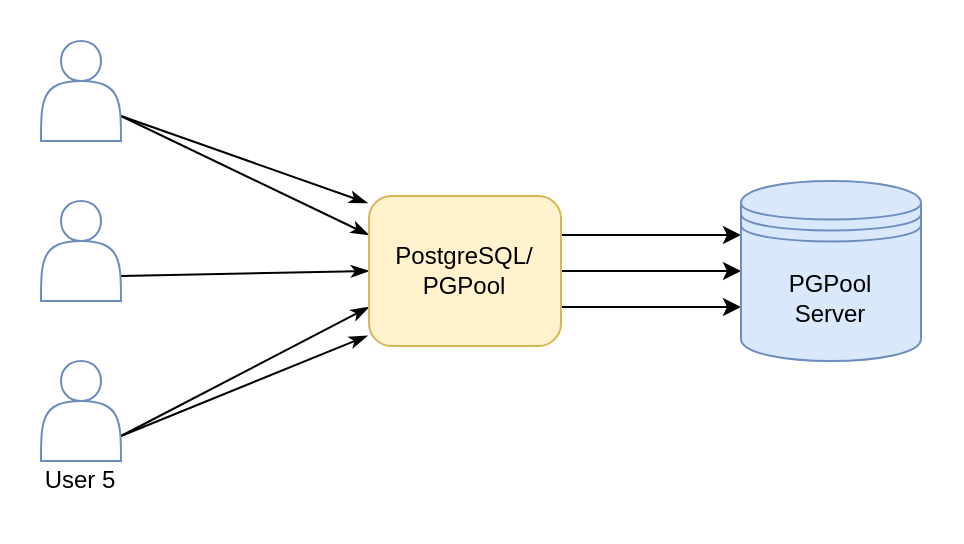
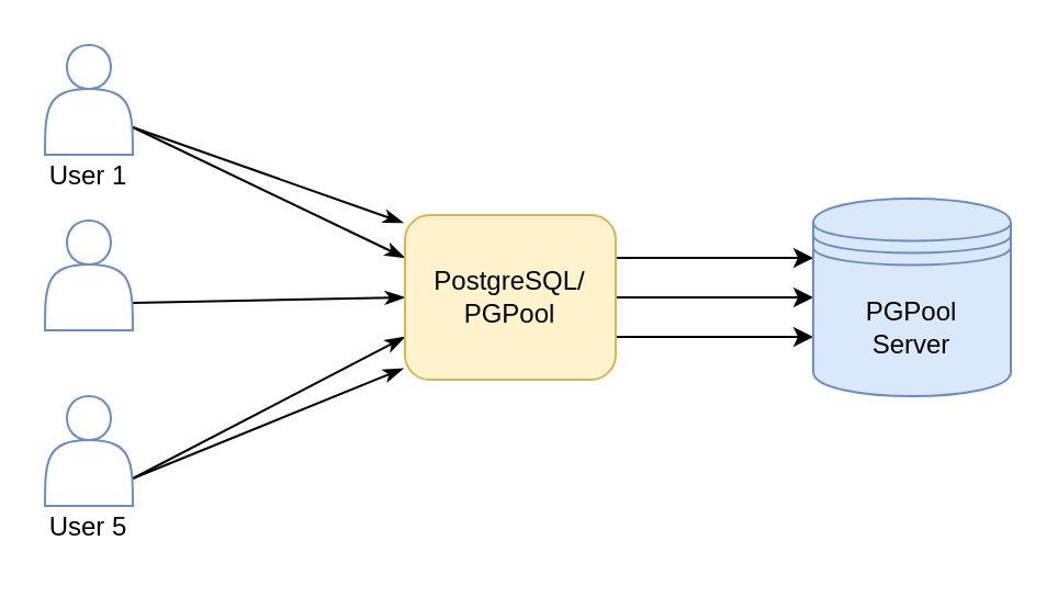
  <mxCell id="0" />
  <mxCell id="1" parent="0" />
  <mxCell id="2" style="orthogonalLoop=1;jettySize=auto;html=1;exitX=1;exitY=0.75;exitDx=0;exitDy=0;entryX=-0.009;entryY=0.122;entryDx=0;entryDy=0;fillColor=#f8cecc;entryPerimeter=0;curved=1;endArrow=classicThin;endFill=1;" parent="1" source="4" edge="1"><mxGeometry relative="1" as="geometry"><mxPoint x="183.19" y="100.98" as="targetPoint" /></mxGeometry></mxCell>
  <mxCell id="3" style="edgeStyle=none;rounded=1;orthogonalLoop=1;jettySize=auto;html=1;exitX=1;exitY=0.75;exitDx=0;exitDy=0;fillColor=#f8cecc;entryX=0;entryY=0.3;entryDx=0;entryDy=0;endArrow=classicThin;endFill=1;" parent="1" source="4" edge="1"><mxGeometry relative="1" as="geometry"><mxPoint x="184" y="117" as="targetPoint" /></mxGeometry></mxCell>
  <mxCell id="4" value="" style="shape=actor;whiteSpace=wrap;html=1;strokeColor=#6C8EBF;" parent="1" vertex="1"><mxGeometry x="20" y="20" width="40" height="50" as="geometry" /></mxCell>
+ <mxCell id="5" value="User 1" style="text;html=1;strokeColor=none;fillColor=none;align=center;verticalAlign=middle;whiteSpace=wrap;rounded=0;" parent="1" vertex="1"><mxGeometry x="20" y="70" width="40" height="20" as="geometry" /></mxCell>
  <mxCell id="6" style="edgeStyle=none;rounded=0;orthogonalLoop=1;jettySize=auto;html=1;exitX=1;exitY=0.75;exitDx=0;exitDy=0;entryX=0;entryY=0.5;entryDx=0;entryDy=0;fillColor=#f8cecc;endArrow=classicThin;endFill=1;" parent="1" source="7" edge="1"><mxGeometry relative="1" as="geometry"><mxPoint x="184" y="135" as="targetPoint" /></mxGeometry></mxCell>
  <mxCell id="7" value="" style="shape=actor;whiteSpace=wrap;html=1;strokeColor=#6C8EBF;" parent="1" vertex="1"><mxGeometry x="20" y="100" width="40" height="50" as="geometry" /></mxCell>
  <mxCell id="8" style="edgeStyle=none;rounded=0;orthogonalLoop=1;jettySize=auto;html=1;exitX=1;exitY=0.75;exitDx=0;exitDy=0;entryX=0;entryY=0.7;entryDx=0;entryDy=0;fillColor=#f8cecc;endArrow=classicThin;endFill=1;" parent="1" source="10" edge="1"><mxGeometry relative="1" as="geometry"><mxPoint x="184" y="153" as="targetPoint" /></mxGeometry></mxCell>
  <mxCell id="9" style="edgeStyle=none;rounded=0;orthogonalLoop=1;jettySize=auto;html=1;exitX=1;exitY=0.75;exitDx=0;exitDy=0;entryX=-0.009;entryY=0.86;entryDx=0;entryDy=0;fillColor=#f8cecc;entryPerimeter=0;endArrow=classicThin;endFill=1;" parent="1" source="10" edge="1"><mxGeometry relative="1" as="geometry"><mxPoint x="183.19" y="167.4" as="targetPoint" /></mxGeometry></mxCell>
  <mxCell id="10" value="" style="shape=actor;whiteSpace=wrap;html=1;strokeColor=#6C8EBF;" parent="1" vertex="1"><mxGeometry x="20" y="180" width="40" height="50" as="geometry" /></mxCell>
  <mxCell id="11" value="User 5" style="text;html=1;strokeColor=none;fillColor=none;align=center;verticalAlign=middle;whiteSpace=wrap;rounded=0;" parent="1" vertex="1"><mxGeometry x="20" y="230" width="40" height="20" as="geometry" /></mxCell>
  <mxCell id="12" style="edgeStyle=none;rounded=0;orthogonalLoop=1;jettySize=auto;html=1;exitX=1;exitY=0.3;exitDx=0;exitDy=0;entryX=0;entryY=0.3;entryDx=0;entryDy=0;" parent="1" target="15" edge="1"><mxGeometry relative="1" as="geometry"><mxPoint x="274" y="117" as="sourcePoint" /></mxGeometry></mxCell>
  <mxCell id="13" style="edgeStyle=none;rounded=0;orthogonalLoop=1;jettySize=auto;html=1;exitX=1;exitY=0.5;exitDx=0;exitDy=0;entryX=0;entryY=0.5;entryDx=0;entryDy=0;" parent="1" target="15" edge="1"><mxGeometry relative="1" as="geometry"><mxPoint x="274" y="135" as="sourcePoint" /></mxGeometry></mxCell>
  <mxCell id="14" style="edgeStyle=none;rounded=0;orthogonalLoop=1;jettySize=auto;html=1;exitX=1;exitY=0.7;exitDx=0;exitDy=0;entryX=0;entryY=0.7;entryDx=0;entryDy=0;" parent="1" target="15" edge="1"><mxGeometry relative="1" as="geometry"><mxPoint x="274" y="153" as="sourcePoint" /></mxGeometry></mxCell>
  <mxCell id="15" value="PGPool&lt;br&gt;Server" style="shape=datastore;whiteSpace=wrap;html=1;fillColor=#dae8fc;strokeColor=#6c8ebf;" parent="1" vertex="1"><mxGeometry x="370" y="90" width="90" height="90" as="geometry" /></mxCell>
  <mxCell id="16" style="edgeStyle=none;curved=1;orthogonalLoop=1;jettySize=auto;html=1;exitX=0.5;exitY=1;exitDx=0;exitDy=0;endArrow=classicThin;endFill=1;strokeColor=#000000;" parent="1" source="11" target="11" edge="1"><mxGeometry relative="1" as="geometry" /></mxCell>
  <mxCell id="17" value="&lt;span&gt;PostgreSQL/&lt;/span&gt;&lt;br&gt;&lt;span&gt;PGPool&lt;/span&gt;" style="rounded=1;whiteSpace=wrap;html=1;fillColor=#fff2cc;strokeColor=#d6b656;" vertex="1" parent="1"><mxGeometry x="184" y="97.5" width="96" height="75" as="geometry" /></mxCell>
